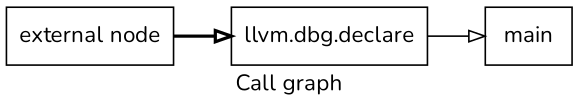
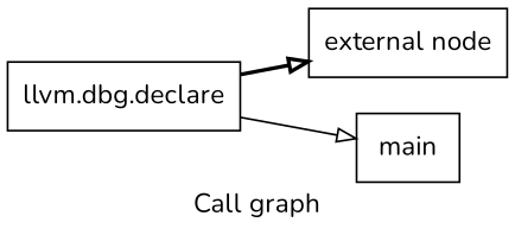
  digraph {
    fontname=Nunito
    label="Call graph"
    rankdir=LR
    node [fontname=Nunito shape=record]
    edge [arrowhead=onormal fontname=Nunito]
    n1 [label="{external node}"]
    n2 [label="{llvm.dbg.declare}"]
    n3 [label="{main}"]
-   n1 -> n2 [style=bold]
+   n2 -> n1 [style=bold]
    n2 -> n3 [style=solid]
  }
